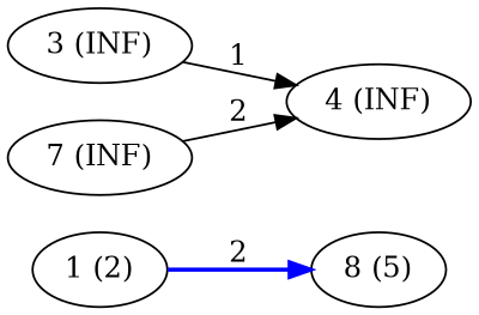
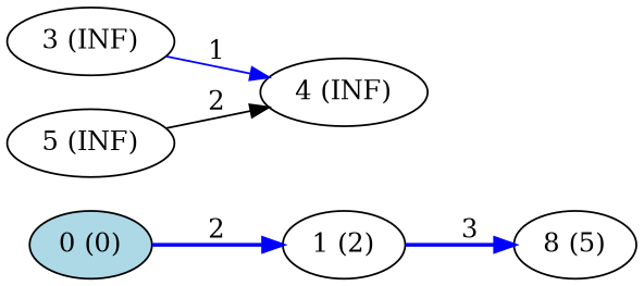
  digraph {
    rankdir=LR
+   n1 [fillcolor=lightblue label="0 (0)" style=filled]
    n2 [label="1 (2)"]
    n3 [label="8 (5)"]
    n4 [label="3 (INF)"]
    n5 [label="4 (INF)"]
-   n6 [label="7 (INF)"]
-   n2 -> n3 [color=blue label=2 penwidth=2.0]
-   n4 -> n5 [label=1]
+   n6 [label="5 (INF)"]
+   n1 -> n2 [color=blue label=2 penwidth=2.0]
+   n2 -> n3 [color=blue label=3 penwidth=2.0]
+   n4 -> n5 [label=1 color=blue]
    n6 -> n5 [label=2]
  }
